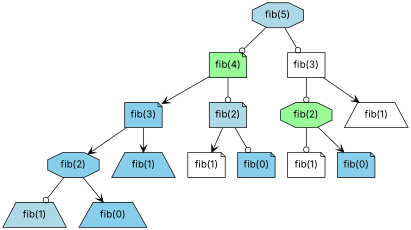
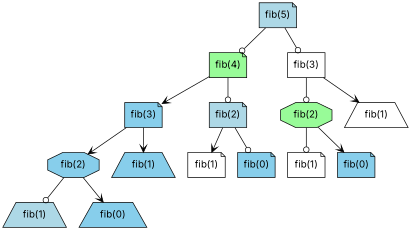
  digraph {
    fontname=Inter
    node [style=filled fillcolor=skyblue shape=note fontname=Inter]
    edge [arrowhead=odot fontname=Inter]
-   n1 [label="fib(5)" fillcolor=lightblue shape=octagon]
+   n1 [label="fib(5)" fillcolor=lightblue]
    n2 [label="fib(4)" fillcolor=palegreen]
    n3 [label="fib(3)" fillcolor=white shape=box]
    n4 [label="fib(3)"]
    n5 [label="fib(2)" fillcolor=lightblue]
    n6 [label="fib(2)" shape=octagon]
    n7 [label="fib(1)" shape=trapezium]
    n8 [label="fib(1)" fillcolor=lightblue shape=trapezium]
    n9 [label="fib(0)" shape=trapezium]
    n10 [label="fib(1)" fillcolor=white]
    n11 [label="fib(0)"]
    n12 [label="fib(2)" fillcolor=palegreen shape=octagon]
    n13 [label="fib(1)" fillcolor=white shape=trapezium]
    n14 [label="fib(1)" fillcolor=white]
    n15 [label="fib(0)"]
    n1 -> n2
    n1 -> n3
    n2 -> n4 [arrowhead=vee]
    n2 -> n5
    n3 -> n12
    n3 -> n13 [arrowhead=vee]
    n4 -> n6 [arrowhead=vee]
    n4 -> n7 [arrowhead=vee]
    n5 -> n10 [arrowhead=vee]
    n5 -> n11
    n6 -> n8
    n6 -> n9 [arrowhead=vee]
    n12 -> n14
    n12 -> n15 [arrowhead=vee]
  }
